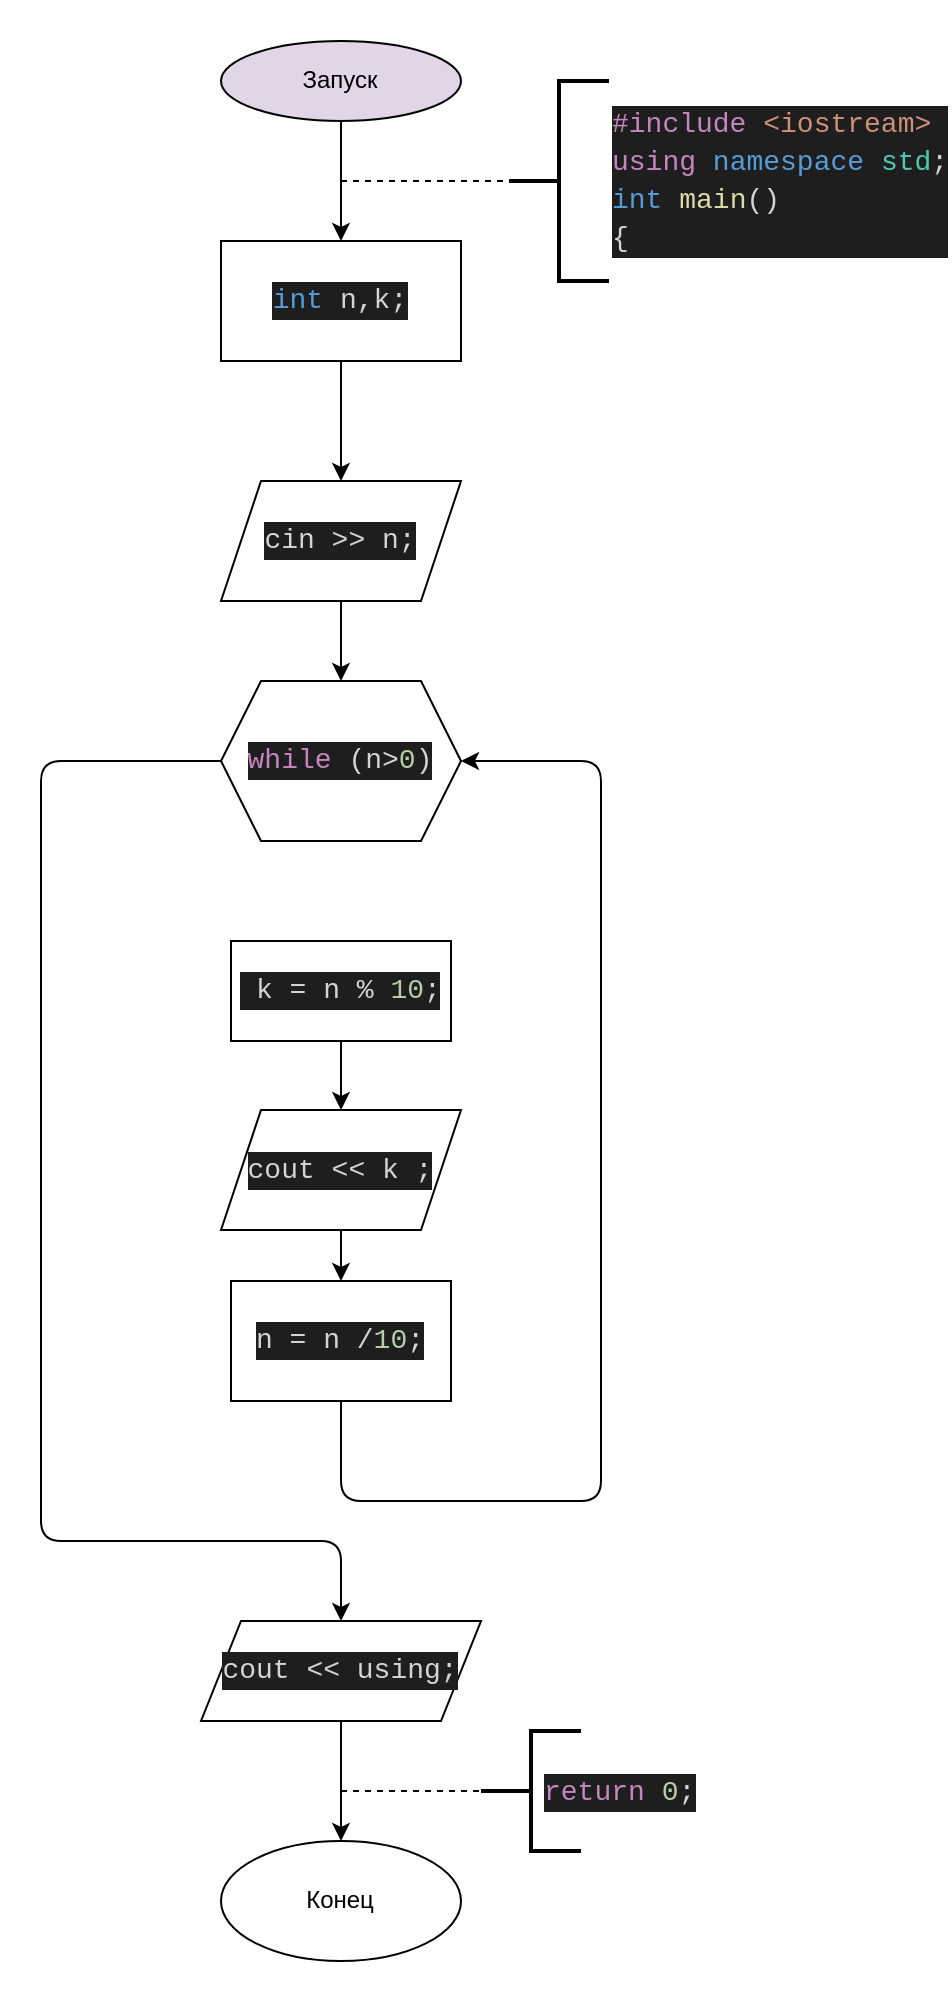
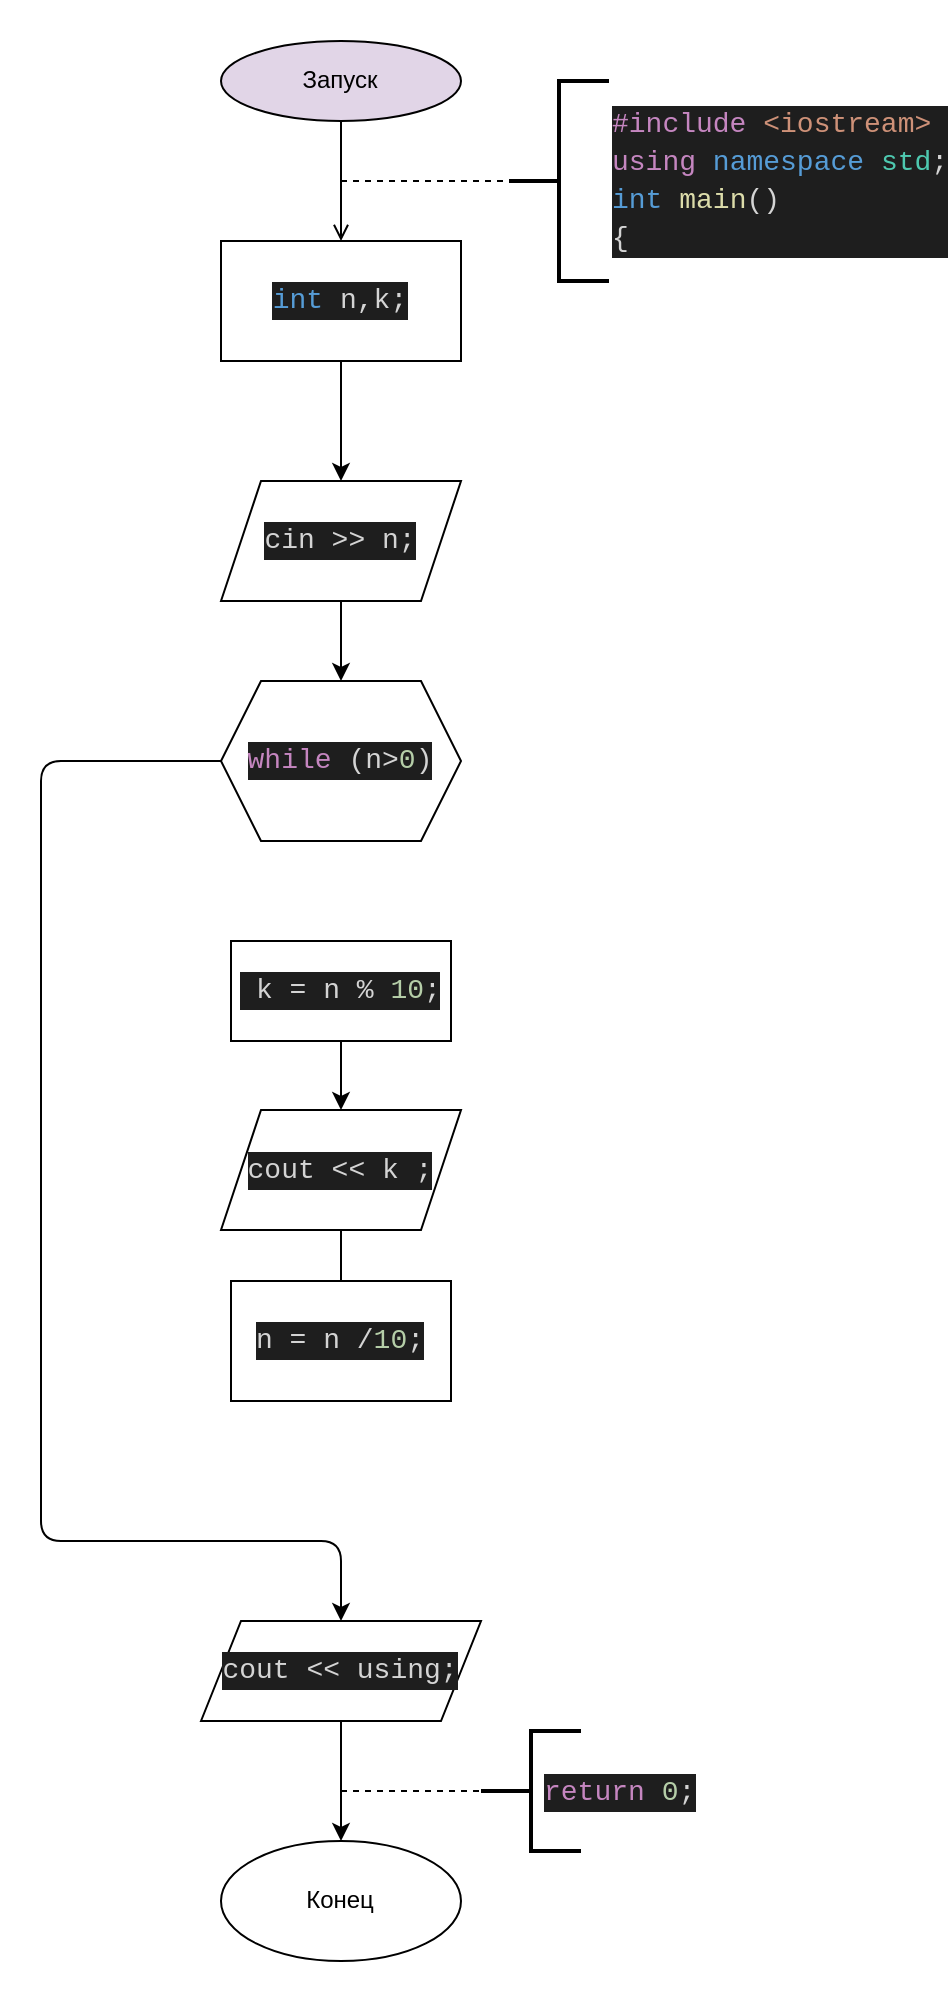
  <mxCell id="0" />
  <mxCell id="1" parent="0" />
- <mxCell id="2" value="" style="edgeStyle=none;html=1;" edge="1" parent="1" source="3" target="5"><mxGeometry relative="1" as="geometry" /></mxCell>
+ <mxCell id="2" value="" style="edgeStyle=none;html=1;endArrow=open;" edge="1" parent="1" source="3" target="5"><mxGeometry relative="1" as="geometry" /></mxCell>
  <mxCell id="3" value="Запуск" style="ellipse;whiteSpace=wrap;html=1;fillColor=#e1d5e7;" vertex="1" parent="1"><mxGeometry x="110" y="20" width="120" height="40" as="geometry" /></mxCell>
  <mxCell id="4" value="" style="edgeStyle=none;html=1;" edge="1" parent="1" source="5" target="9"><mxGeometry relative="1" as="geometry" /></mxCell>
  <mxCell id="5" value="&#10;&#10;&lt;div style=&quot;color: rgb(212, 212, 212); background-color: rgb(30, 30, 30); font-family: consolas, &amp;quot;courier new&amp;quot;, monospace; font-weight: normal; font-size: 14px; line-height: 19px;&quot;&gt;&lt;div&gt;&lt;span style=&quot;color: #569cd6&quot;&gt;int&lt;/span&gt;&lt;span style=&quot;color: #d4d4d4&quot;&gt; n,k;&lt;/span&gt;&lt;/div&gt;&lt;/div&gt;&#10;&#10;" style="rounded=0;whiteSpace=wrap;html=1;" vertex="1" parent="1"><mxGeometry x="110" y="120" width="120" height="60" as="geometry" /></mxCell>
  <mxCell id="6" value="&#10;&#10;&lt;div style=&quot;color: rgb(212, 212, 212); background-color: rgb(30, 30, 30); font-family: consolas, &amp;quot;courier new&amp;quot;, monospace; font-weight: normal; font-size: 14px; line-height: 19px;&quot;&gt;&lt;div&gt;&lt;span style=&quot;color: #c586c0&quot;&gt;#include&lt;/span&gt;&lt;span style=&quot;color: #569cd6&quot;&gt; &lt;/span&gt;&lt;span style=&quot;color: #ce9178&quot;&gt;&amp;lt;iostream&amp;gt;&lt;/span&gt;&lt;/div&gt;&lt;div&gt;&lt;span style=&quot;color: #c586c0&quot;&gt;using&lt;/span&gt;&lt;span style=&quot;color: #d4d4d4&quot;&gt; &lt;/span&gt;&lt;span style=&quot;color: #569cd6&quot;&gt;namespace&lt;/span&gt;&lt;span style=&quot;color: #d4d4d4&quot;&gt; &lt;/span&gt;&lt;span style=&quot;color: #4ec9b0&quot;&gt;std&lt;/span&gt;&lt;span style=&quot;color: #d4d4d4&quot;&gt;;&lt;/span&gt;&lt;/div&gt;&lt;div&gt;&lt;span style=&quot;color: #569cd6&quot;&gt;int&lt;/span&gt;&lt;span style=&quot;color: #d4d4d4&quot;&gt; &lt;/span&gt;&lt;span style=&quot;color: #dcdcaa&quot;&gt;main&lt;/span&gt;&lt;span style=&quot;color: #d4d4d4&quot;&gt;()&lt;/span&gt;&lt;/div&gt;&lt;div&gt;&lt;span style=&quot;color: #d4d4d4&quot;&gt;{&lt;/span&gt;&lt;/div&gt;&lt;/div&gt;&#10;&#10;" style="strokeWidth=2;html=1;shape=mxgraph.flowchart.annotation_2;align=left;labelPosition=right;pointerEvents=1;" vertex="1" parent="1"><mxGeometry x="254" y="40" width="50" height="100" as="geometry" /></mxCell>
  <mxCell id="7" value="" style="endArrow=none;dashed=1;html=1;entryX=0;entryY=0.5;entryDx=0;entryDy=0;entryPerimeter=0;" edge="1" parent="1" target="6"><mxGeometry width="50" height="50" relative="1" as="geometry"><mxPoint x="170" y="90" as="sourcePoint" /><mxPoint x="210" y="200" as="targetPoint" /></mxGeometry></mxCell>
  <mxCell id="8" value="" style="edgeStyle=none;html=1;" edge="1" parent="1" source="9" target="11"><mxGeometry relative="1" as="geometry" /></mxCell>
  <mxCell id="9" value="&#10;&#10;&lt;div style=&quot;color: rgb(212, 212, 212); background-color: rgb(30, 30, 30); font-family: consolas, &amp;quot;courier new&amp;quot;, monospace; font-weight: normal; font-size: 14px; line-height: 19px;&quot;&gt;&lt;div&gt;&lt;span style=&quot;color: #d4d4d4&quot;&gt;cin &amp;gt;&amp;gt; n;&lt;/span&gt;&lt;/div&gt;&lt;/div&gt;&#10;&#10;" style="shape=parallelogram;perimeter=parallelogramPerimeter;whiteSpace=wrap;html=1;fixedSize=1;" vertex="1" parent="1"><mxGeometry x="110" y="240" width="120" height="60" as="geometry" /></mxCell>
  <mxCell id="10" style="edgeStyle=none;html=1;entryX=0.5;entryY=0;entryDx=0;entryDy=0;" edge="1" parent="1" source="11" target="19"><mxGeometry relative="1" as="geometry"><Array as="points"><mxPoint x="20" y="380" /><mxPoint x="20" y="770" /><mxPoint x="170" y="770" /></Array></mxGeometry></mxCell>
  <mxCell id="11" value="&#10;&#10;&lt;div style=&quot;color: rgb(212, 212, 212); background-color: rgb(30, 30, 30); font-family: consolas, &amp;quot;courier new&amp;quot;, monospace; font-weight: normal; font-size: 14px; line-height: 19px;&quot;&gt;&lt;div&gt;&lt;span style=&quot;color: #c586c0&quot;&gt;while&lt;/span&gt;&lt;span style=&quot;color: #d4d4d4&quot;&gt; (n&amp;gt;&lt;/span&gt;&lt;span style=&quot;color: #b5cea8&quot;&gt;0&lt;/span&gt;&lt;span style=&quot;color: #d4d4d4&quot;&gt;)&lt;/span&gt;&lt;/div&gt;&lt;/div&gt;&#10;&#10;" style="shape=hexagon;perimeter=hexagonPerimeter2;whiteSpace=wrap;html=1;fixedSize=1;" vertex="1" parent="1"><mxGeometry x="110" y="340" width="120" height="80" as="geometry" /></mxCell>
  <mxCell id="12" value="" style="edgeStyle=none;html=1;" edge="1" parent="1" source="13" target="15"><mxGeometry relative="1" as="geometry" /></mxCell>
  <mxCell id="13" value="&#10;&#10;&lt;div style=&quot;color: rgb(212, 212, 212); background-color: rgb(30, 30, 30); font-family: consolas, &amp;quot;courier new&amp;quot;, monospace; font-weight: normal; font-size: 14px; line-height: 19px;&quot;&gt;&lt;div&gt;&lt;span style=&quot;color: #d4d4d4&quot;&gt;&amp;nbsp;k = n % &lt;/span&gt;&lt;span style=&quot;color: #b5cea8&quot;&gt;10&lt;/span&gt;&lt;span style=&quot;color: #d4d4d4&quot;&gt;;&lt;/span&gt;&lt;/div&gt;&lt;/div&gt;&#10;&#10;" style="rounded=0;whiteSpace=wrap;html=1;" vertex="1" parent="1"><mxGeometry x="115" y="470" width="110" height="50" as="geometry" /></mxCell>
- <mxCell id="14" value="" style="edgeStyle=none;html=1;" edge="1" parent="1" source="15" target="17"><mxGeometry relative="1" as="geometry" /></mxCell>
+ <mxCell id="14" value="" style="edgeStyle=none;html=1;endArrow=none;" edge="1" parent="1" source="15" target="17"><mxGeometry relative="1" as="geometry" /></mxCell>
  <mxCell id="15" value="&#10;&#10;&lt;div style=&quot;color: rgb(212, 212, 212); background-color: rgb(30, 30, 30); font-family: consolas, &amp;quot;courier new&amp;quot;, monospace; font-weight: normal; font-size: 14px; line-height: 19px;&quot;&gt;&lt;div&gt;&lt;span style=&quot;color: #d4d4d4&quot;&gt;cout &amp;lt;&amp;lt; k ;&lt;/span&gt;&lt;/div&gt;&lt;/div&gt;&#10;&#10;" style="shape=parallelogram;perimeter=parallelogramPerimeter;whiteSpace=wrap;html=1;fixedSize=1;" vertex="1" parent="1"><mxGeometry x="110" y="554.5" width="120" height="60" as="geometry" /></mxCell>
- <mxCell id="16" style="edgeStyle=none;html=1;entryX=1;entryY=0.5;entryDx=0;entryDy=0;" edge="1" parent="1" source="17" target="11"><mxGeometry relative="1" as="geometry"><Array as="points"><mxPoint x="170" y="750" /><mxPoint x="300" y="750" /><mxPoint x="300" y="380" /></Array></mxGeometry></mxCell>
  <mxCell id="17" value="&#10;&#10;&lt;div style=&quot;color: rgb(212, 212, 212); background-color: rgb(30, 30, 30); font-family: consolas, &amp;quot;courier new&amp;quot;, monospace; font-weight: normal; font-size: 14px; line-height: 19px;&quot;&gt;&lt;div&gt;&lt;span style=&quot;color: #d4d4d4&quot;&gt;n = n /&lt;/span&gt;&lt;span style=&quot;color: #b5cea8&quot;&gt;10&lt;/span&gt;&lt;span style=&quot;color: #d4d4d4&quot;&gt;;&lt;/span&gt;&lt;/div&gt;&lt;/div&gt;&#10;&#10;" style="rounded=0;whiteSpace=wrap;html=1;" vertex="1" parent="1"><mxGeometry x="115" y="640" width="110" height="60" as="geometry" /></mxCell>
  <mxCell id="18" value="" style="edgeStyle=none;html=1;" edge="1" parent="1" source="19" target="20"><mxGeometry relative="1" as="geometry" /></mxCell>
  <mxCell id="19" value="&#10;&#10;&lt;div style=&quot;color: rgb(212, 212, 212); background-color: rgb(30, 30, 30); font-family: consolas, &amp;quot;courier new&amp;quot;, monospace; font-weight: normal; font-size: 14px; line-height: 19px;&quot;&gt;&lt;div&gt;&lt;span style=&quot;color: #d4d4d4&quot;&gt;cout &amp;lt;&amp;lt; using;&lt;/span&gt;&lt;/div&gt;&lt;/div&gt;&#10;&#10;" style="shape=parallelogram;perimeter=parallelogramPerimeter;whiteSpace=wrap;html=1;fixedSize=1;" vertex="1" parent="1"><mxGeometry x="100" y="810" width="140" height="50" as="geometry" /></mxCell>
  <mxCell id="20" value="Конец" style="ellipse;whiteSpace=wrap;html=1;" vertex="1" parent="1"><mxGeometry x="110" y="920" width="120" height="60" as="geometry" /></mxCell>
  <mxCell id="21" value="" style="strokeWidth=2;html=1;shape=mxgraph.flowchart.annotation_2;align=left;labelPosition=right;pointerEvents=1;" vertex="1" parent="1"><mxGeometry x="240" y="865" width="50" height="60" as="geometry" /></mxCell>
  <mxCell id="22" value="&lt;div style=&quot;color: rgb(212, 212, 212); background-color: rgb(30, 30, 30); font-family: consolas, &amp;quot;courier new&amp;quot;, monospace; font-weight: normal; font-size: 14px; line-height: 19px;&quot;&gt;&lt;div&gt;&lt;span style=&quot;color: #c586c0&quot;&gt;return&lt;/span&gt;&lt;span style=&quot;color: #d4d4d4&quot;&gt; &lt;/span&gt;&lt;span style=&quot;color: #b5cea8&quot;&gt;0&lt;/span&gt;&lt;span style=&quot;color: #d4d4d4&quot;&gt;;&lt;/span&gt;&lt;/div&gt;&lt;/div&gt;" style="text;whiteSpace=wrap;html=1;" vertex="1" parent="1"><mxGeometry x="270" y="880" width="90" height="30" as="geometry" /></mxCell>
  <mxCell id="23" value="" style="endArrow=none;dashed=1;html=1;entryX=0;entryY=0.5;entryDx=0;entryDy=0;entryPerimeter=0;" edge="1" parent="1" target="21"><mxGeometry width="50" height="50" relative="1" as="geometry"><mxPoint x="170" y="895" as="sourcePoint" /><mxPoint x="210" y="790" as="targetPoint" /></mxGeometry></mxCell>
